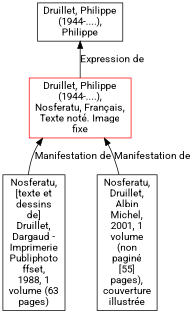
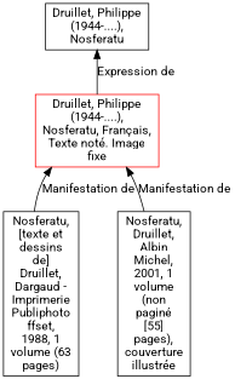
  digraph {
    rankdir=BT
    fontname=Roboto
    node [align=left shape=rect fontname=Roboto]
    edge [fontname=Roboto]
    n1 [color=red label="Druillet, Philippe\n(1944-....),\nNosferatu, Français,\nTexte noté. Image\nfixe"]
-   n2 [label="Druillet, Philippe\n(1944-....),\nPhilippe"]
+   n2 [label="Druillet, Philippe\n(1944-....),\nNosferatu"]
    n3 [label="Nosferatu,\n[texte et\ndessins\nde]\nDruillet,\nDargaud -\nImprimerie\nPubliphoto\nffset,\n1988, 1\nvolume (63\npages)"]
    n4 [label="Nosferatu,\nDruillet,\nAlbin\nMichel,\n2001, 1\nvolume\n(non\npaginé\n[55]\npages),\ncouverture\nillustrée"]
    n1 -> n2 [label="Expression de"]
    n3 -> n1 [label="Manifestation de"]
    n4 -> n1 [label="Manifestation de"]
  }
